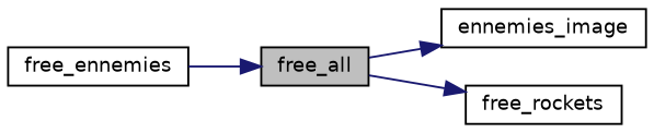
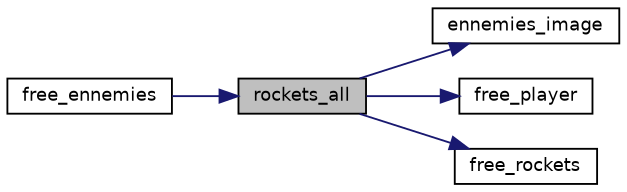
  digraph {
    rankdir=LR
    node [color=black fillcolor=white fontname=Helvetica fontsize=10 shape=record style=filled]
    edge [color=midnightblue fontname=Helvetica fontsize=10 labelfontname=Helvetica labelfontsize=10 style=solid]
-   n1 [fillcolor=grey75 fontcolor=black height=0.2 label=free_all width=0.4]
+   n1 [fillcolor=grey75 fontcolor=black height=0.2 label=rockets_all width=0.4]
    n2 [height=0.2 label=ennemies_image width=0.4]
+   n3 [height=0.2 label=free_player width=0.4]
    n4 [height=0.2 label=free_rockets width=0.4]
    n5 [height=0.2 label=free_ennemies width=0.4]
    n1 -> n2
+   n1 -> n3
    n1 -> n4
    n5 -> n1
  }
